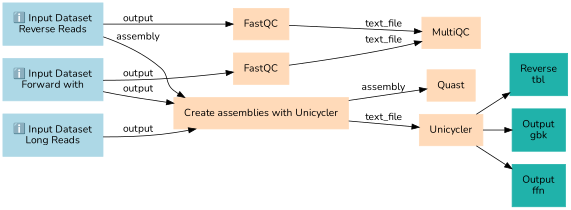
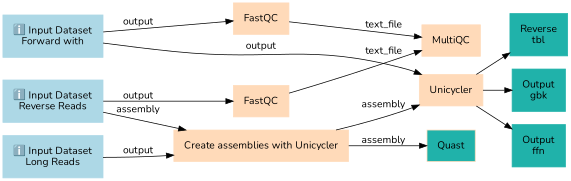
  digraph {
    fontname=Nunito
    rankdir=LR
    node [color=peachpuff fontname=Nunito margin="0.2,0.2" shape=box style=filled]
    edge [fontname=Nunito]
    n1 [color=lightblue label="ℹ️ Input Dataset\nForward with"]
    n2 [label=FastQC]
    n3 [label="Create assemblies with Unicycler"]
    n4 [label=MultiQC]
-   n5 [label=Quast]
+   n5 [label=Quast fillcolor=lightseagreen]
    n6 [label=Unicycler]
    n7 [color=lightblue label="ℹ️ Input Dataset\nReverse Reads"]
    n8 [label=FastQC]
    n9 [color=lightblue label="ℹ️ Input Dataset\nLong Reads"]
    n10 [color=lightseagreen label="Reverse\ntbl"]
    n11 [color=lightseagreen label="Output\ngbk"]
    n12 [color=lightseagreen label="Output\nffn"]
    n1 -> n2 [label=output]
-   n1 -> n3 [label=output]
+   n1 -> n6 [label=output]
    n2 -> n4 [label=text_file]
    n3 -> n5 [label=assembly]
-   n3 -> n6 [label=text_file]
+   n3 -> n6 [label=assembly]
    n6 -> n10
    n6 -> n11
    n6 -> n12
    n7 -> n3 [label=assembly]
    n7 -> n8 [label=output]
    n8 -> n4 [label=text_file]
    n9 -> n3 [label=output]
  }
